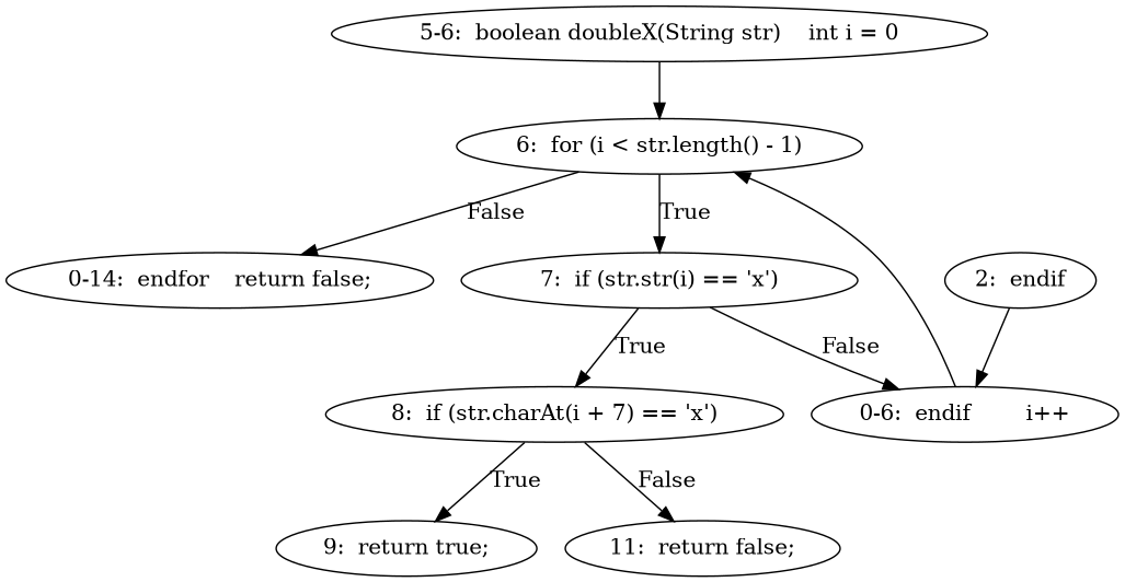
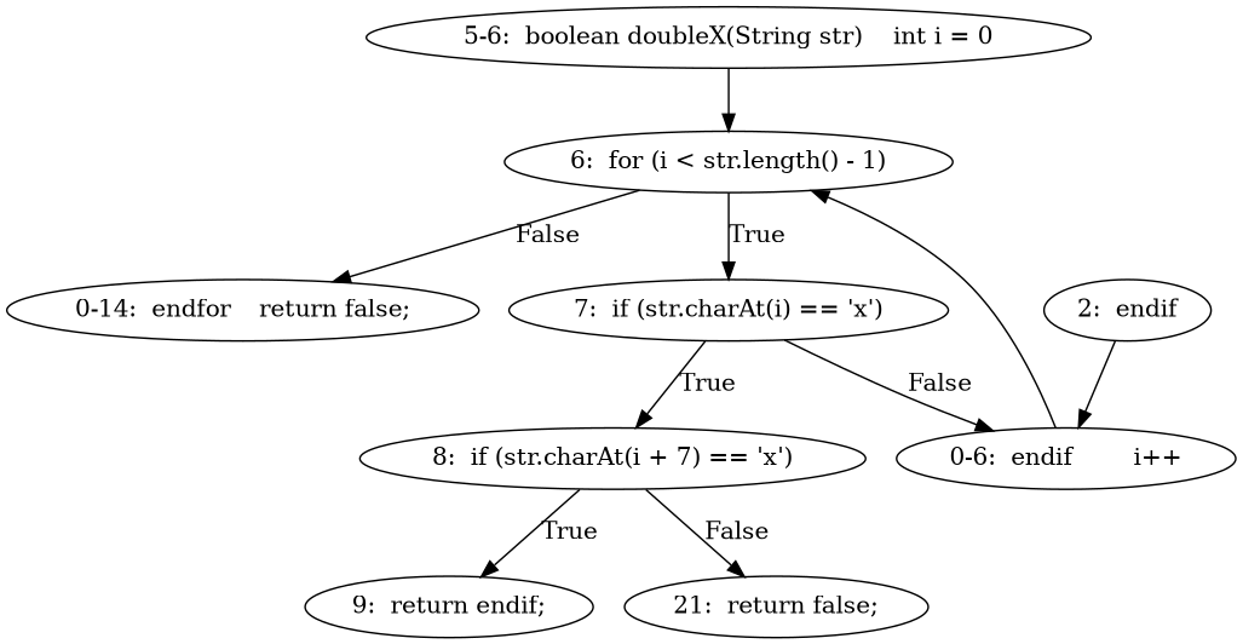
  digraph {
    n1 [label="5-6:  boolean doubleX(String str)	int i = 0"]
    n2 [label="6:  for (i < str.length() - 1)"]
    n3 [label="0-14:  endfor	return false;"]
-   n4 [label="7:  if (str.str(i) == 'x')"]
+   n4 [label="7:  if (str.charAt(i) == 'x')"]
    n5 [label="8:  if (str.charAt(i + 7) == 'x')"]
    n6 [label="0-6:  endif	i++"]
-   n7 [label="9:  return true;"]
-   n8 [label="11:  return false;"]
+   n7 [label="9:  return endif;"]
+   n8 [label="21:  return false;"]
    n9 [label="2:  endif"]
    n1 -> n2
    n2 -> n3 [label=False]
    n2 -> n4 [label=True]
    n4 -> n5 [label=True]
    n4 -> n6 [label=False]
    n5 -> n7 [label=True]
    n5 -> n8 [label=False]
    n6 -> n2
    n9 -> n6
  }
